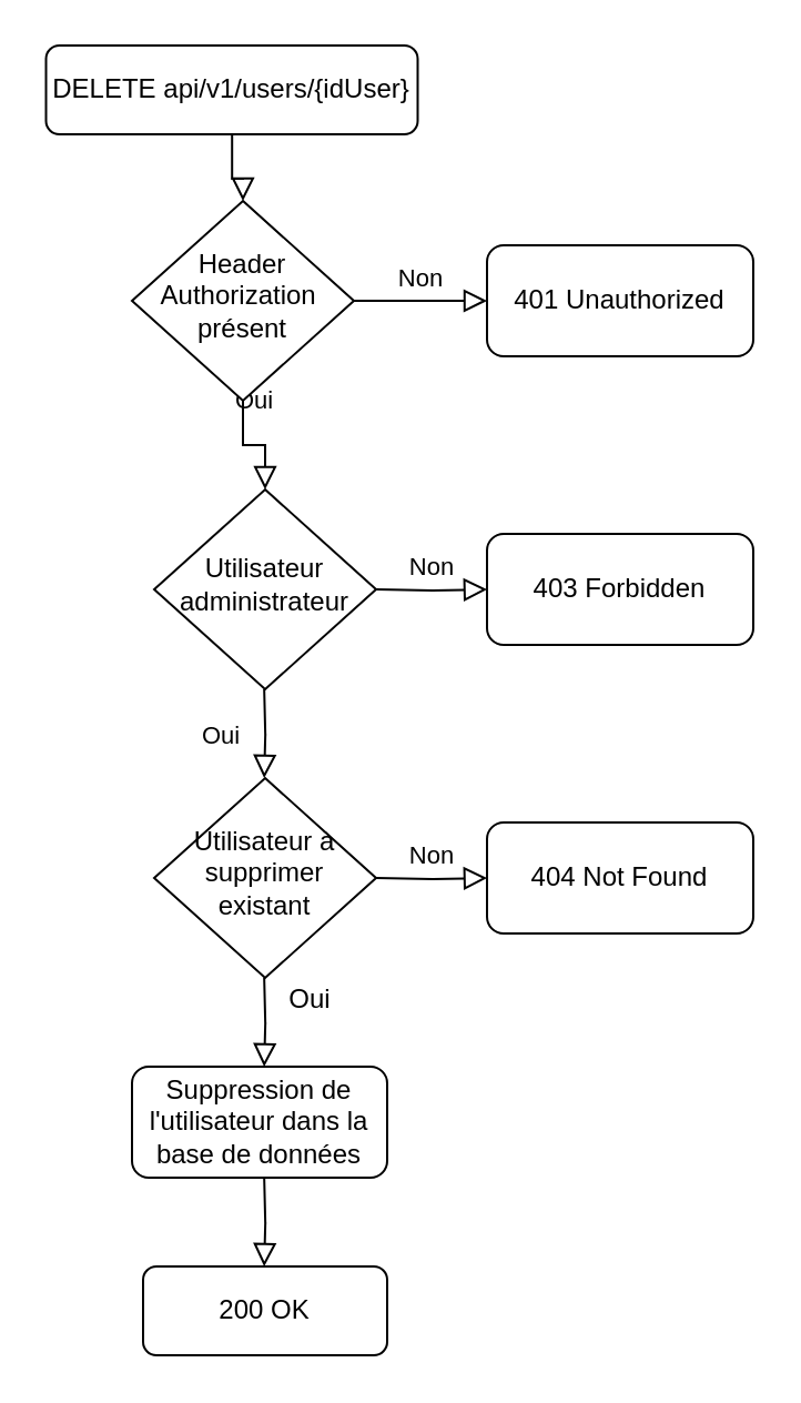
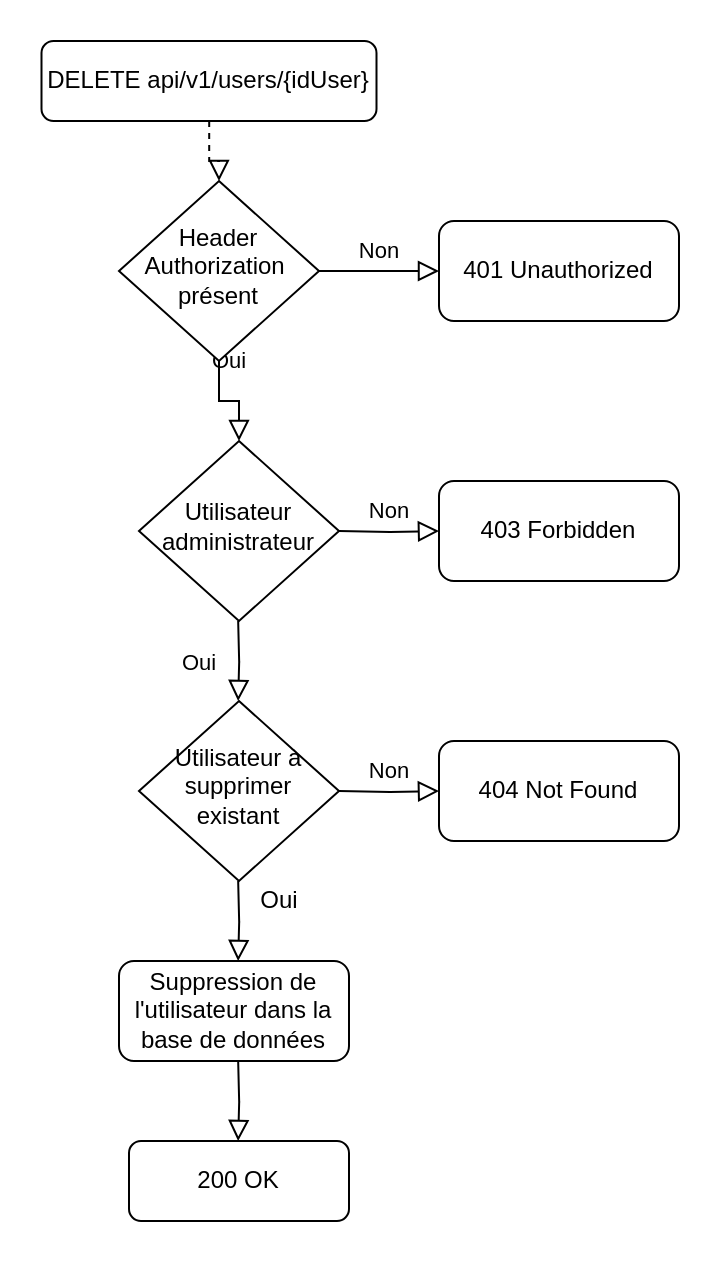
  <mxCell id="0" />
  <mxCell id="1" parent="0" />
- <mxCell id="2" value="" style="rounded=0;html=1;jettySize=auto;orthogonalLoop=1;fontSize=11;endArrow=block;endFill=0;endSize=8;strokeWidth=1;shadow=0;labelBackgroundColor=none;edgeStyle=orthogonalEdgeStyle;" parent="1" source="3" target="6" edge="1"><mxGeometry relative="1" as="geometry" /></mxCell>
+ <mxCell id="2" value="" style="rounded=0;html=1;jettySize=auto;orthogonalLoop=1;fontSize=11;endArrow=block;endFill=0;endSize=8;strokeWidth=1;shadow=0;labelBackgroundColor=none;edgeStyle=orthogonalEdgeStyle;dashed=1;" parent="1" source="3" target="6" edge="1"><mxGeometry relative="1" as="geometry" /></mxCell>
  <mxCell id="3" value="DELETE api/v1/users/{idUser}" style="rounded=1;whiteSpace=wrap;html=1;fontSize=12;glass=0;strokeWidth=1;shadow=0;" parent="1" vertex="1"><mxGeometry x="20.25" y="20" width="167.5" height="40" as="geometry" /></mxCell>
  <mxCell id="4" value="Oui" style="rounded=0;html=1;jettySize=auto;orthogonalLoop=1;fontSize=11;endArrow=block;endFill=0;endSize=8;strokeWidth=1;shadow=0;labelBackgroundColor=none;edgeStyle=orthogonalEdgeStyle;" parent="1" source="6" target="8" edge="1"><mxGeometry y="20" relative="1" as="geometry"><mxPoint as="offset" /></mxGeometry></mxCell>
  <mxCell id="5" value="Non" style="edgeStyle=orthogonalEdgeStyle;rounded=0;html=1;jettySize=auto;orthogonalLoop=1;fontSize=11;endArrow=block;endFill=0;endSize=8;strokeWidth=1;shadow=0;labelBackgroundColor=none;" parent="1" source="6" target="7" edge="1"><mxGeometry y="10" relative="1" as="geometry"><mxPoint as="offset" /></mxGeometry></mxCell>
  <mxCell id="6" value="Header Authorization&amp;nbsp;&lt;br&gt;présent" style="rhombus;whiteSpace=wrap;html=1;shadow=0;fontFamily=Helvetica;fontSize=12;align=center;strokeWidth=1;spacing=6;spacingTop=-4;" parent="1" vertex="1"><mxGeometry x="59" y="90" width="100" height="90" as="geometry" /></mxCell>
  <mxCell id="7" value="401 Unauthorized" style="rounded=1;whiteSpace=wrap;html=1;fontSize=12;glass=0;strokeWidth=1;shadow=0;" parent="1" vertex="1"><mxGeometry x="219" y="110" width="120" height="50" as="geometry" /></mxCell>
  <mxCell id="8" value="Utilisateur administrateur" style="rhombus;whiteSpace=wrap;html=1;shadow=0;fontFamily=Helvetica;fontSize=12;align=center;strokeWidth=1;spacing=6;spacingTop=-4;" parent="1" vertex="1"><mxGeometry x="69" y="220" width="100" height="90" as="geometry" /></mxCell>
  <mxCell id="9" value="Oui" style="rounded=0;html=1;jettySize=auto;orthogonalLoop=1;fontSize=11;endArrow=block;endFill=0;endSize=8;strokeWidth=1;shadow=0;labelBackgroundColor=none;edgeStyle=orthogonalEdgeStyle;" parent="1" edge="1"><mxGeometry y="20" relative="1" as="geometry"><mxPoint as="offset" /><mxPoint x="118.58" y="310" as="sourcePoint" /><mxPoint x="118.58" y="350" as="targetPoint" /></mxGeometry></mxCell>
  <mxCell id="10" value="200 OK" style="rounded=1;whiteSpace=wrap;html=1;fontSize=12;glass=0;strokeWidth=1;shadow=0;" parent="1" vertex="1"><mxGeometry x="64" y="570" width="110" height="40" as="geometry" /></mxCell>
  <mxCell id="11" value="Non" style="edgeStyle=orthogonalEdgeStyle;rounded=0;html=1;jettySize=auto;orthogonalLoop=1;fontSize=11;endArrow=block;endFill=0;endSize=8;strokeWidth=1;shadow=0;labelBackgroundColor=none;" parent="1" target="12" edge="1"><mxGeometry y="10" relative="1" as="geometry"><mxPoint as="offset" /><mxPoint x="169" y="265" as="sourcePoint" /></mxGeometry></mxCell>
  <mxCell id="12" value="403 Forbidden" style="rounded=1;whiteSpace=wrap;html=1;fontSize=12;glass=0;strokeWidth=1;shadow=0;" parent="1" vertex="1"><mxGeometry x="219" y="240" width="120" height="50" as="geometry" /></mxCell>
  <mxCell id="13" value="Utilisateur à supprimer&lt;br&gt;existant" style="rhombus;whiteSpace=wrap;html=1;shadow=0;fontFamily=Helvetica;fontSize=12;align=center;strokeWidth=1;spacing=6;spacingTop=-4;" parent="1" vertex="1"><mxGeometry x="69" y="350" width="100" height="90" as="geometry" /></mxCell>
  <mxCell id="14" value="Non" style="edgeStyle=orthogonalEdgeStyle;rounded=0;html=1;jettySize=auto;orthogonalLoop=1;fontSize=11;endArrow=block;endFill=0;endSize=8;strokeWidth=1;shadow=0;labelBackgroundColor=none;" parent="1" target="15" edge="1"><mxGeometry y="10" relative="1" as="geometry"><mxPoint as="offset" /><mxPoint x="169" y="395" as="sourcePoint" /></mxGeometry></mxCell>
  <mxCell id="15" value="404 Not Found" style="rounded=1;whiteSpace=wrap;html=1;fontSize=12;glass=0;strokeWidth=1;shadow=0;" parent="1" vertex="1"><mxGeometry x="219" y="370" width="120" height="50" as="geometry" /></mxCell>
  <mxCell id="16" value="" style="rounded=0;html=1;jettySize=auto;orthogonalLoop=1;fontSize=11;endArrow=block;endFill=0;endSize=8;strokeWidth=1;shadow=0;labelBackgroundColor=none;edgeStyle=orthogonalEdgeStyle;" parent="1" edge="1"><mxGeometry x="1" y="130" relative="1" as="geometry"><mxPoint as="offset" /><mxPoint x="118.58" y="530" as="sourcePoint" /><mxPoint x="118.58" y="570" as="targetPoint" /></mxGeometry></mxCell>
  <mxCell id="17" value="Suppression de l'utilisateur dans la base de données" style="rounded=1;whiteSpace=wrap;html=1;fontSize=12;glass=0;strokeWidth=1;shadow=0;" parent="1" vertex="1"><mxGeometry x="59" y="480" width="115" height="50" as="geometry" /></mxCell>
  <mxCell id="18" value="" style="rounded=0;html=1;jettySize=auto;orthogonalLoop=1;fontSize=11;endArrow=block;endFill=0;endSize=8;strokeWidth=1;shadow=0;labelBackgroundColor=none;edgeStyle=orthogonalEdgeStyle;" parent="1" edge="1"><mxGeometry x="1" y="130" relative="1" as="geometry"><mxPoint as="offset" /><mxPoint x="118.58" y="440" as="sourcePoint" /><mxPoint x="118.58" y="480" as="targetPoint" /></mxGeometry></mxCell>
  <mxCell id="19" value="Oui" style="text;html=1;align=center;verticalAlign=middle;resizable=0;points=[];autosize=1;strokeColor=none;" vertex="1" parent="1"><mxGeometry x="124" y="440" width="30" height="20" as="geometry" /></mxCell>
